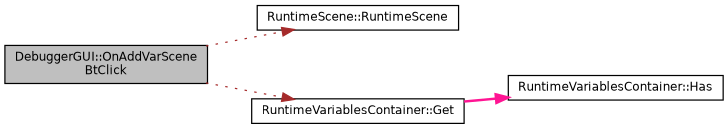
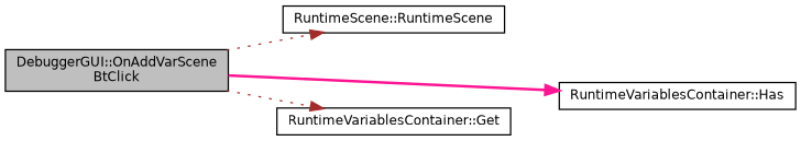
  digraph {
    rankdir=LR
    node [color=black fillcolor=white fontname=Helvetica fontsize=10 shape=record style=filled]
    edge [color=brown fontname=Helvetica fontsize=10 labelfontname=Helvetica labelfontsize=10 style=dotted]
    n1 [fillcolor=grey75 fontcolor=black height=0.2 label="DebuggerGUI::OnAddVarScene\lBtClick" width=0.4]
    n2 [height=0.2 label="RuntimeScene::RuntimeScene" width=0.4]
    n3 [height=0.2 label="RuntimeVariablesContainer::Has" width=0.4]
    n4 [height=0.2 label="RuntimeVariablesContainer::Get" width=0.4]
    n1 -> n2
-   n4 -> n3 [color=deeppink style=bold]
+   n1 -> n3 [color=deeppink style=bold]
    n1 -> n4
  }
